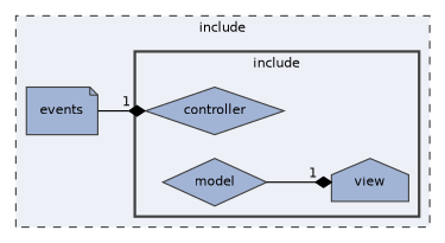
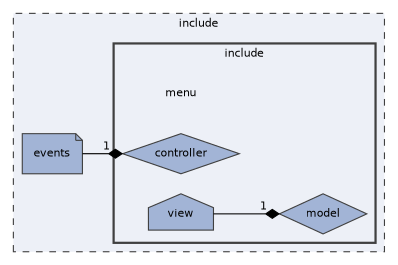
  digraph {
    compound=true
    rankdir=LR
    node [fontname=Helvetica fontsize=10 shape=diamond color=grey25 fillcolor="#a2b4d6" style="filled,"]
    edge [arrowhead=diamond fontname=Helvetica fontsize=10 headlabel=1 labeldistance=1.5 labelfontname=Helvetica labelfontsize=10]
+   n1 [label=menu shape=plaintext color="" fillcolor="" style=""]
    n2 [label=controller]
    n3 [label=model]
    n4 [label=view shape=house]
    n5 [label=events shape=note]
    subgraph cluster_1 {
      bgcolor="#edf0f7"
      fontname=Helvetica
      fontsize=10
      label=include
      pencolor=grey25
      style="filled,dashed,"
      n5
      subgraph cluster_2 {
        bgcolor="#edf0f7"
        fontname=Helvetica
        fontsize=10
        label=include
        pencolor=grey25
        style="filled,bold,"
+       n1
        n2
        n3
        n4
      }
    }
-   n3 -> n4
+   n4 -> n3
    n5 -> n2
  }
